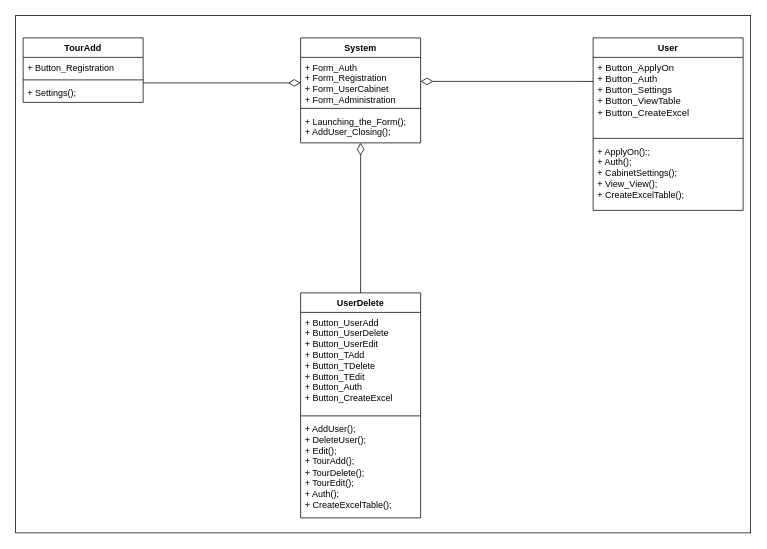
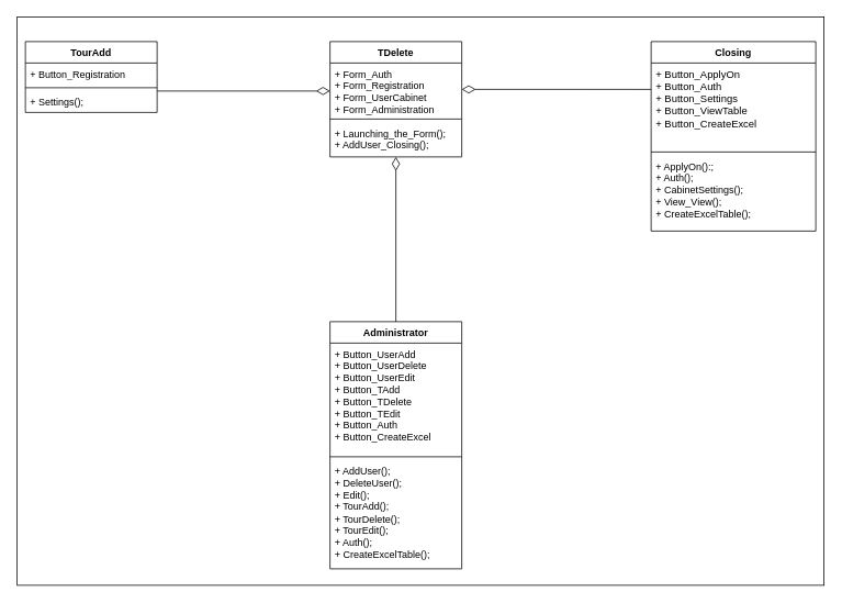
  <mxCell id="0" />
  <mxCell id="1" parent="0" />
  <mxCell id="2" value="" style="rounded=0;whiteSpace=wrap;html=1;" vertex="1" parent="1"><mxGeometry x="20" y="20" width="980" height="690" as="geometry" /></mxCell>
- <mxCell id="3" value="UserDelete" style="swimlane;fontStyle=1;align=center;verticalAlign=top;childLayout=stackLayout;horizontal=1;startSize=26;horizontalStack=0;resizeParent=1;resizeParentMax=0;resizeLast=0;collapsible=1;marginBottom=0;whiteSpace=wrap;html=1;" vertex="1" parent="1"><mxGeometry x="400" y="390" width="160" height="300" as="geometry" /></mxCell>
+ <mxCell id="3" value="Administrator" style="swimlane;fontStyle=1;align=center;verticalAlign=top;childLayout=stackLayout;horizontal=1;startSize=26;horizontalStack=0;resizeParent=1;resizeParentMax=0;resizeLast=0;collapsible=1;marginBottom=0;whiteSpace=wrap;html=1;" vertex="1" parent="1"><mxGeometry x="400" y="390" width="160" height="300" as="geometry" /></mxCell>
  <mxCell id="4" value="+ Button_UserAdd&lt;div&gt;+ Button_UserDelete&lt;br&gt;+ Button_UserEdit&lt;br&gt;+ Button_TAdd&lt;br&gt;+ Button_TDelete&lt;br&gt;+ Button_TEdit&lt;br&gt;+ Button_Auth&lt;br&gt;+ Button_CreateExcel&lt;/div&gt;" style="text;strokeColor=none;fillColor=none;align=left;verticalAlign=top;spacingLeft=4;spacingRight=4;overflow=hidden;rotatable=0;points=[[0,0.5],[1,0.5]];portConstraint=eastwest;whiteSpace=wrap;html=1;" vertex="1" parent="3"><mxGeometry y="26" width="160" height="134" as="geometry" /></mxCell>
  <mxCell id="5" value="" style="line;strokeWidth=1;fillColor=none;align=left;verticalAlign=middle;spacingTop=-1;spacingLeft=3;spacingRight=3;rotatable=0;labelPosition=right;points=[];portConstraint=eastwest;strokeColor=inherit;" vertex="1" parent="3"><mxGeometry y="160" width="160" height="8" as="geometry" /></mxCell>
  <mxCell id="6" value="+ AddUser();&lt;div&gt;+ DeleteUser();&lt;br&gt;+ Edit();&lt;br&gt;+ TourAdd();&lt;/div&gt;&lt;div&gt;+ TourDelete();&lt;/div&gt;&lt;div&gt;+ TourEdit();&lt;br&gt;+ Auth();&lt;br&gt;+ CreateExcelTable();&lt;/div&gt;" style="text;strokeColor=none;fillColor=none;align=left;verticalAlign=top;spacingLeft=4;spacingRight=4;overflow=hidden;rotatable=0;points=[[0,0.5],[1,0.5]];portConstraint=eastwest;whiteSpace=wrap;html=1;" vertex="1" parent="3"><mxGeometry y="168" width="160" height="132" as="geometry" /></mxCell>
- <mxCell id="7" value="User" style="swimlane;fontStyle=1;align=center;verticalAlign=top;childLayout=stackLayout;horizontal=1;startSize=26;horizontalStack=0;resizeParent=1;resizeParentMax=0;resizeLast=0;collapsible=1;marginBottom=0;whiteSpace=wrap;html=1;" vertex="1" parent="1"><mxGeometry x="790" y="50" width="200" height="230" as="geometry" /></mxCell>
+ <mxCell id="7" value="Closing" style="swimlane;fontStyle=1;align=center;verticalAlign=top;childLayout=stackLayout;horizontal=1;startSize=26;horizontalStack=0;resizeParent=1;resizeParentMax=0;resizeLast=0;collapsible=1;marginBottom=0;whiteSpace=wrap;html=1;" vertex="1" parent="1"><mxGeometry x="790" y="50" width="200" height="230" as="geometry" /></mxCell>
  <mxCell id="8" value="&lt;pre style=&quot;font-family: var(--ds-font-family-code); overflow: auto; padding: calc(var(--ds-md-zoom)*8px)calc(var(--ds-md-zoom)*12px); text-wrap-mode: wrap; word-break: break-all; font-size: 12.573px; margin-top: 0px !important; margin-bottom: 0px !important;&quot;&gt;&lt;font style=&quot;color: rgb(0, 0, 0);&quot;&gt;+ Button_ApplyOn&lt;br&gt;+ Button_Auth&lt;br&gt;+ Button_Settings&lt;br&gt;+ Button_ViewTable&lt;br/&gt;+ Button_CreateExcel&lt;/font&gt;&lt;/pre&gt;" style="text;strokeColor=none;fillColor=none;align=left;verticalAlign=top;spacingLeft=4;spacingRight=4;overflow=hidden;rotatable=0;points=[[0,0.5],[1,0.5]];portConstraint=eastwest;whiteSpace=wrap;html=1;" vertex="1" parent="7"><mxGeometry y="26" width="200" height="104" as="geometry" /></mxCell>
  <mxCell id="9" value="" style="line;strokeWidth=1;fillColor=none;align=left;verticalAlign=middle;spacingTop=-1;spacingLeft=3;spacingRight=3;rotatable=0;labelPosition=right;points=[];portConstraint=eastwest;strokeColor=inherit;" vertex="1" parent="7"><mxGeometry y="130" width="200" height="8" as="geometry" /></mxCell>
  <mxCell id="10" value="+ ApplyOn():;&lt;div&gt;+ Auth();&lt;/div&gt;&lt;div&gt;+ CabinetSettings();&lt;/div&gt;&lt;div&gt;+ View_View();&lt;/div&gt;&lt;div&gt;+ CreateExcelTable();&lt;/div&gt;&lt;div&gt;&lt;br&gt;&lt;/div&gt;" style="text;strokeColor=none;fillColor=none;align=left;verticalAlign=top;spacingLeft=4;spacingRight=4;overflow=hidden;rotatable=0;points=[[0,0.5],[1,0.5]];portConstraint=eastwest;whiteSpace=wrap;html=1;" vertex="1" parent="7"><mxGeometry y="138" width="200" height="92" as="geometry" /></mxCell>
- <mxCell id="11" value="System" style="swimlane;fontStyle=1;align=center;verticalAlign=top;childLayout=stackLayout;horizontal=1;startSize=26;horizontalStack=0;resizeParent=1;resizeParentMax=0;resizeLast=0;collapsible=1;marginBottom=0;whiteSpace=wrap;html=1;" vertex="1" parent="1"><mxGeometry x="400" y="50" width="160" height="140" as="geometry" /></mxCell>
+ <mxCell id="11" value="TDelete" style="swimlane;fontStyle=1;align=center;verticalAlign=top;childLayout=stackLayout;horizontal=1;startSize=26;horizontalStack=0;resizeParent=1;resizeParentMax=0;resizeLast=0;collapsible=1;marginBottom=0;whiteSpace=wrap;html=1;" vertex="1" parent="1"><mxGeometry x="400" y="50" width="160" height="140" as="geometry" /></mxCell>
  <mxCell id="12" value="+ Form_Auth&lt;br&gt;+ Form_Registration&lt;div&gt;+ Form_UserCabinet&lt;br&gt;+ Form_Administration&lt;/div&gt;" style="text;strokeColor=none;fillColor=none;align=left;verticalAlign=top;spacingLeft=4;spacingRight=4;overflow=hidden;rotatable=0;points=[[0,0.5],[1,0.5]];portConstraint=eastwest;whiteSpace=wrap;html=1;" vertex="1" parent="11"><mxGeometry y="26" width="160" height="64" as="geometry" /></mxCell>
  <mxCell id="13" value="" style="line;strokeWidth=1;fillColor=none;align=left;verticalAlign=middle;spacingTop=-1;spacingLeft=3;spacingRight=3;rotatable=0;labelPosition=right;points=[];portConstraint=eastwest;strokeColor=inherit;" vertex="1" parent="11"><mxGeometry y="90" width="160" height="8" as="geometry" /></mxCell>
  <mxCell id="14" value="+ Launching_the_Form();&lt;div&gt;+ AddUser_Closing();&lt;/div&gt;" style="text;strokeColor=none;fillColor=none;align=left;verticalAlign=top;spacingLeft=4;spacingRight=4;overflow=hidden;rotatable=0;points=[[0,0.5],[1,0.5]];portConstraint=eastwest;whiteSpace=wrap;html=1;" vertex="1" parent="11"><mxGeometry y="98" width="160" height="42" as="geometry" /></mxCell>
  <mxCell id="15" value="TourAdd" style="swimlane;fontStyle=1;align=center;verticalAlign=top;childLayout=stackLayout;horizontal=1;startSize=26;horizontalStack=0;resizeParent=1;resizeParentMax=0;resizeLast=0;collapsible=1;marginBottom=0;whiteSpace=wrap;html=1;" vertex="1" parent="1"><mxGeometry x="30" y="50" width="160" height="86" as="geometry" /></mxCell>
  <mxCell id="16" value="+ Button_Registration" style="text;strokeColor=none;fillColor=none;align=left;verticalAlign=top;spacingLeft=4;spacingRight=4;overflow=hidden;rotatable=0;points=[[0,0.5],[1,0.5]];portConstraint=eastwest;whiteSpace=wrap;html=1;" vertex="1" parent="15"><mxGeometry y="26" width="160" height="26" as="geometry" /></mxCell>
  <mxCell id="17" value="" style="line;strokeWidth=1;fillColor=none;align=left;verticalAlign=middle;spacingTop=-1;spacingLeft=3;spacingRight=3;rotatable=0;labelPosition=right;points=[];portConstraint=eastwest;strokeColor=inherit;" vertex="1" parent="15"><mxGeometry y="52" width="160" height="8" as="geometry" /></mxCell>
  <mxCell id="18" value="+ Settings();" style="text;strokeColor=none;fillColor=none;align=left;verticalAlign=top;spacingLeft=4;spacingRight=4;overflow=hidden;rotatable=0;points=[[0,0.5],[1,0.5]];portConstraint=eastwest;whiteSpace=wrap;html=1;" vertex="1" parent="15"><mxGeometry y="60" width="160" height="26" as="geometry" /></mxCell>
  <mxCell id="19" value="" style="endArrow=diamondThin;html=1;rounded=0;exitX=0;exitY=0.5;exitDx=0;exitDy=0;endFill=0;strokeWidth=1;targetPerimeterSpacing=0;endSize=14;" edge="1" parent="1"><mxGeometry width="50" height="50" relative="1" as="geometry"><mxPoint x="190" y="110" as="sourcePoint" /><mxPoint x="400" y="110" as="targetPoint" /></mxGeometry></mxCell>
  <mxCell id="20" value="" style="endArrow=diamondThin;html=1;rounded=0;entryX=0.5;entryY=0;entryDx=0;entryDy=0;exitX=0.5;exitY=0;exitDx=0;exitDy=0;endFill=0;strokeWidth=1;targetPerimeterSpacing=0;endSize=14;" edge="1" parent="1" source="3"><mxGeometry width="50" height="50" relative="1" as="geometry"><mxPoint x="330" y="290" as="sourcePoint" /><mxPoint x="480" y="190" as="targetPoint" /></mxGeometry></mxCell>
  <mxCell id="21" value="" style="endArrow=diamondThin;html=1;rounded=0;exitX=0;exitY=0.308;exitDx=0;exitDy=0;entryX=1;entryY=0.5;entryDx=0;entryDy=0;exitPerimeter=0;endFill=0;strokeWidth=1;targetPerimeterSpacing=0;endSize=14;" edge="1" parent="1" source="8" target="12"><mxGeometry width="50" height="50" relative="1" as="geometry"><mxPoint x="330" y="290" as="sourcePoint" /><mxPoint x="280" y="340" as="targetPoint" /></mxGeometry></mxCell>
